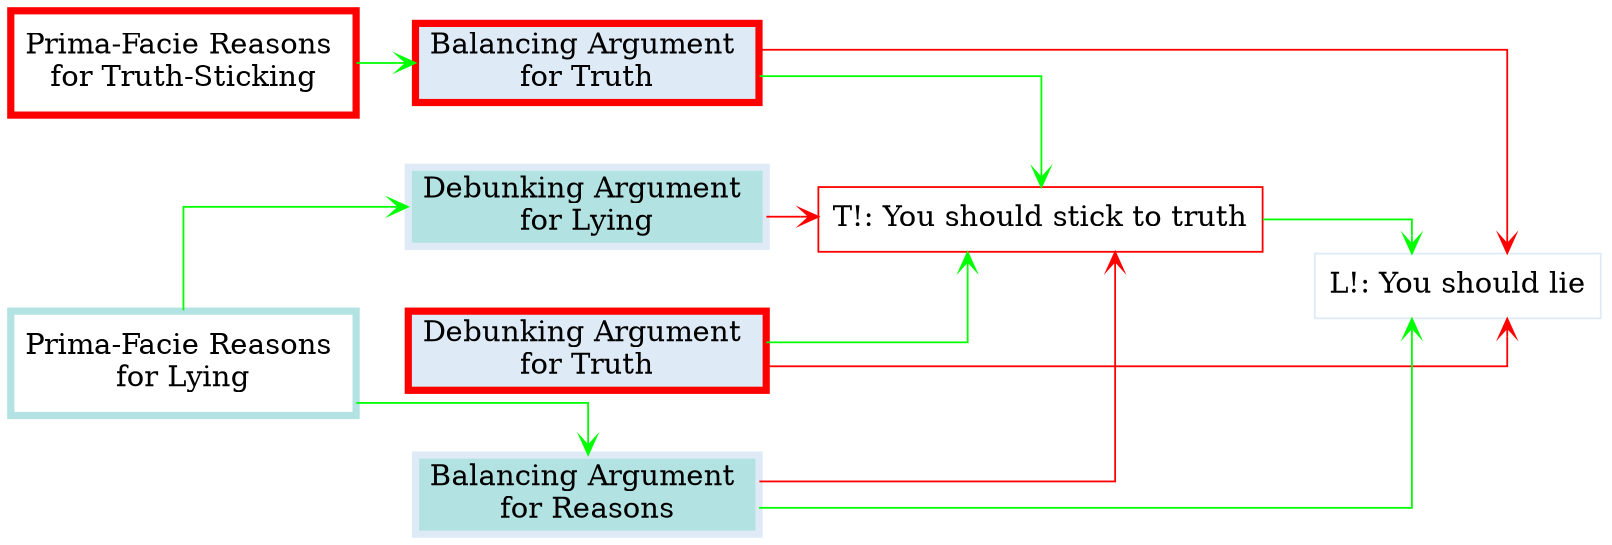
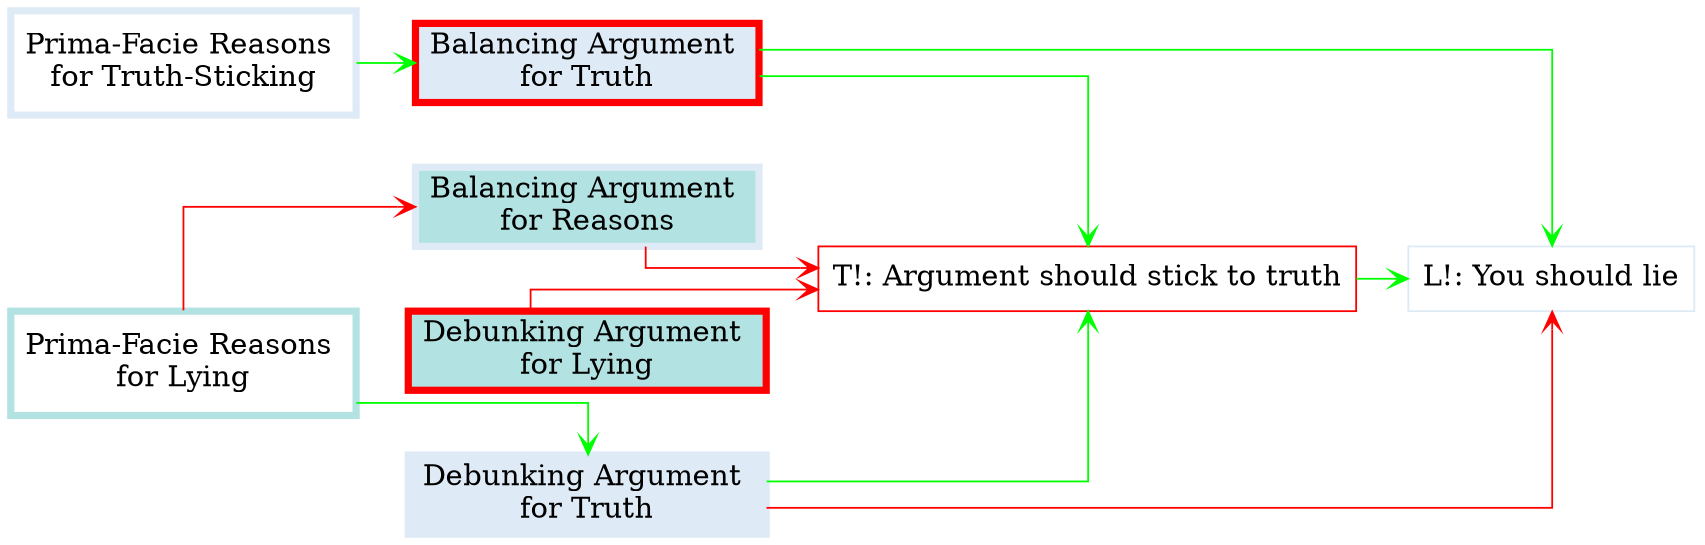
  digraph {
    newrank=true
    nodesep=0.5
    rankdir=LR
    ranksep=0.4
    splines=ortho
    node [color="#deebf7" fillcolor=white fixedsize=false fontsize=16 shape=box style="filled,setlinewidth(4)"]
    edge [arrowhead=vee arrowsize=1 color=green labelfontname=Ubuntu style="filled,setlinewidth(1)" weight=1]
-   n1 [color=red height=.8 label="Prima-Facie Reasons \nfor Truth-Sticking" width=1]
+   n1 [height=.8 label="Prima-Facie Reasons \nfor Truth-Sticking" width=1]
    n2 [color=red fillcolor="#deebf7" fontcolor=black height=0.6 label="Balancing Argument \nfor Truth" row=func width=1]
-   n3 [color=red height=0.5 label="T!: You should stick to truth" style=solid width=1]
+   n3 [color=red height=0.5 label="T!: Argument should stick to truth" style=solid width=1]
    n4 [height=0.5 label="L!: You should lie" style=solid width=1]
-   n5 [color=red fillcolor="#deebf7" fontcolor=black height=0.6 label="Debunking Argument \nfor Truth" row=func width=1]
+   n5 [fillcolor="#deebf7" fontcolor=black height=0.6 label="Debunking Argument \nfor Truth" row=func width=1]
    n6 [color="#b2e2e2" height=.8 label="Prima-Facie Reasons \nfor Lying" width=1]
    n7 [fillcolor="#b2e2e2" fontcolor=black height=0.6 label="Balancing Argument \nfor Reasons" row=func width=1]
-   n8 [fillcolor="#b2e2e2" fontcolor=black height=0.6 label="Debunking Argument \nfor Lying" row=func width=1]
+   n8 [color=red fillcolor="#b2e2e2" fontcolor=black height=0.6 label="Debunking Argument \nfor Lying" row=func width=1]
    n1 -> n2
    n2 -> n3
-   n2 -> n4 [color=red]
+   n2 -> n4
    n3 -> n4
    n5 -> n3
    n5 -> n4 [color=red]
-   n6 -> n7
-   n6 -> n8
+   n6 -> n7 [color=red]
+   n6 -> n5
    n7 -> n3 [color=red]
-   n7 -> n4
    n8 -> n3 [color=red]
  }
